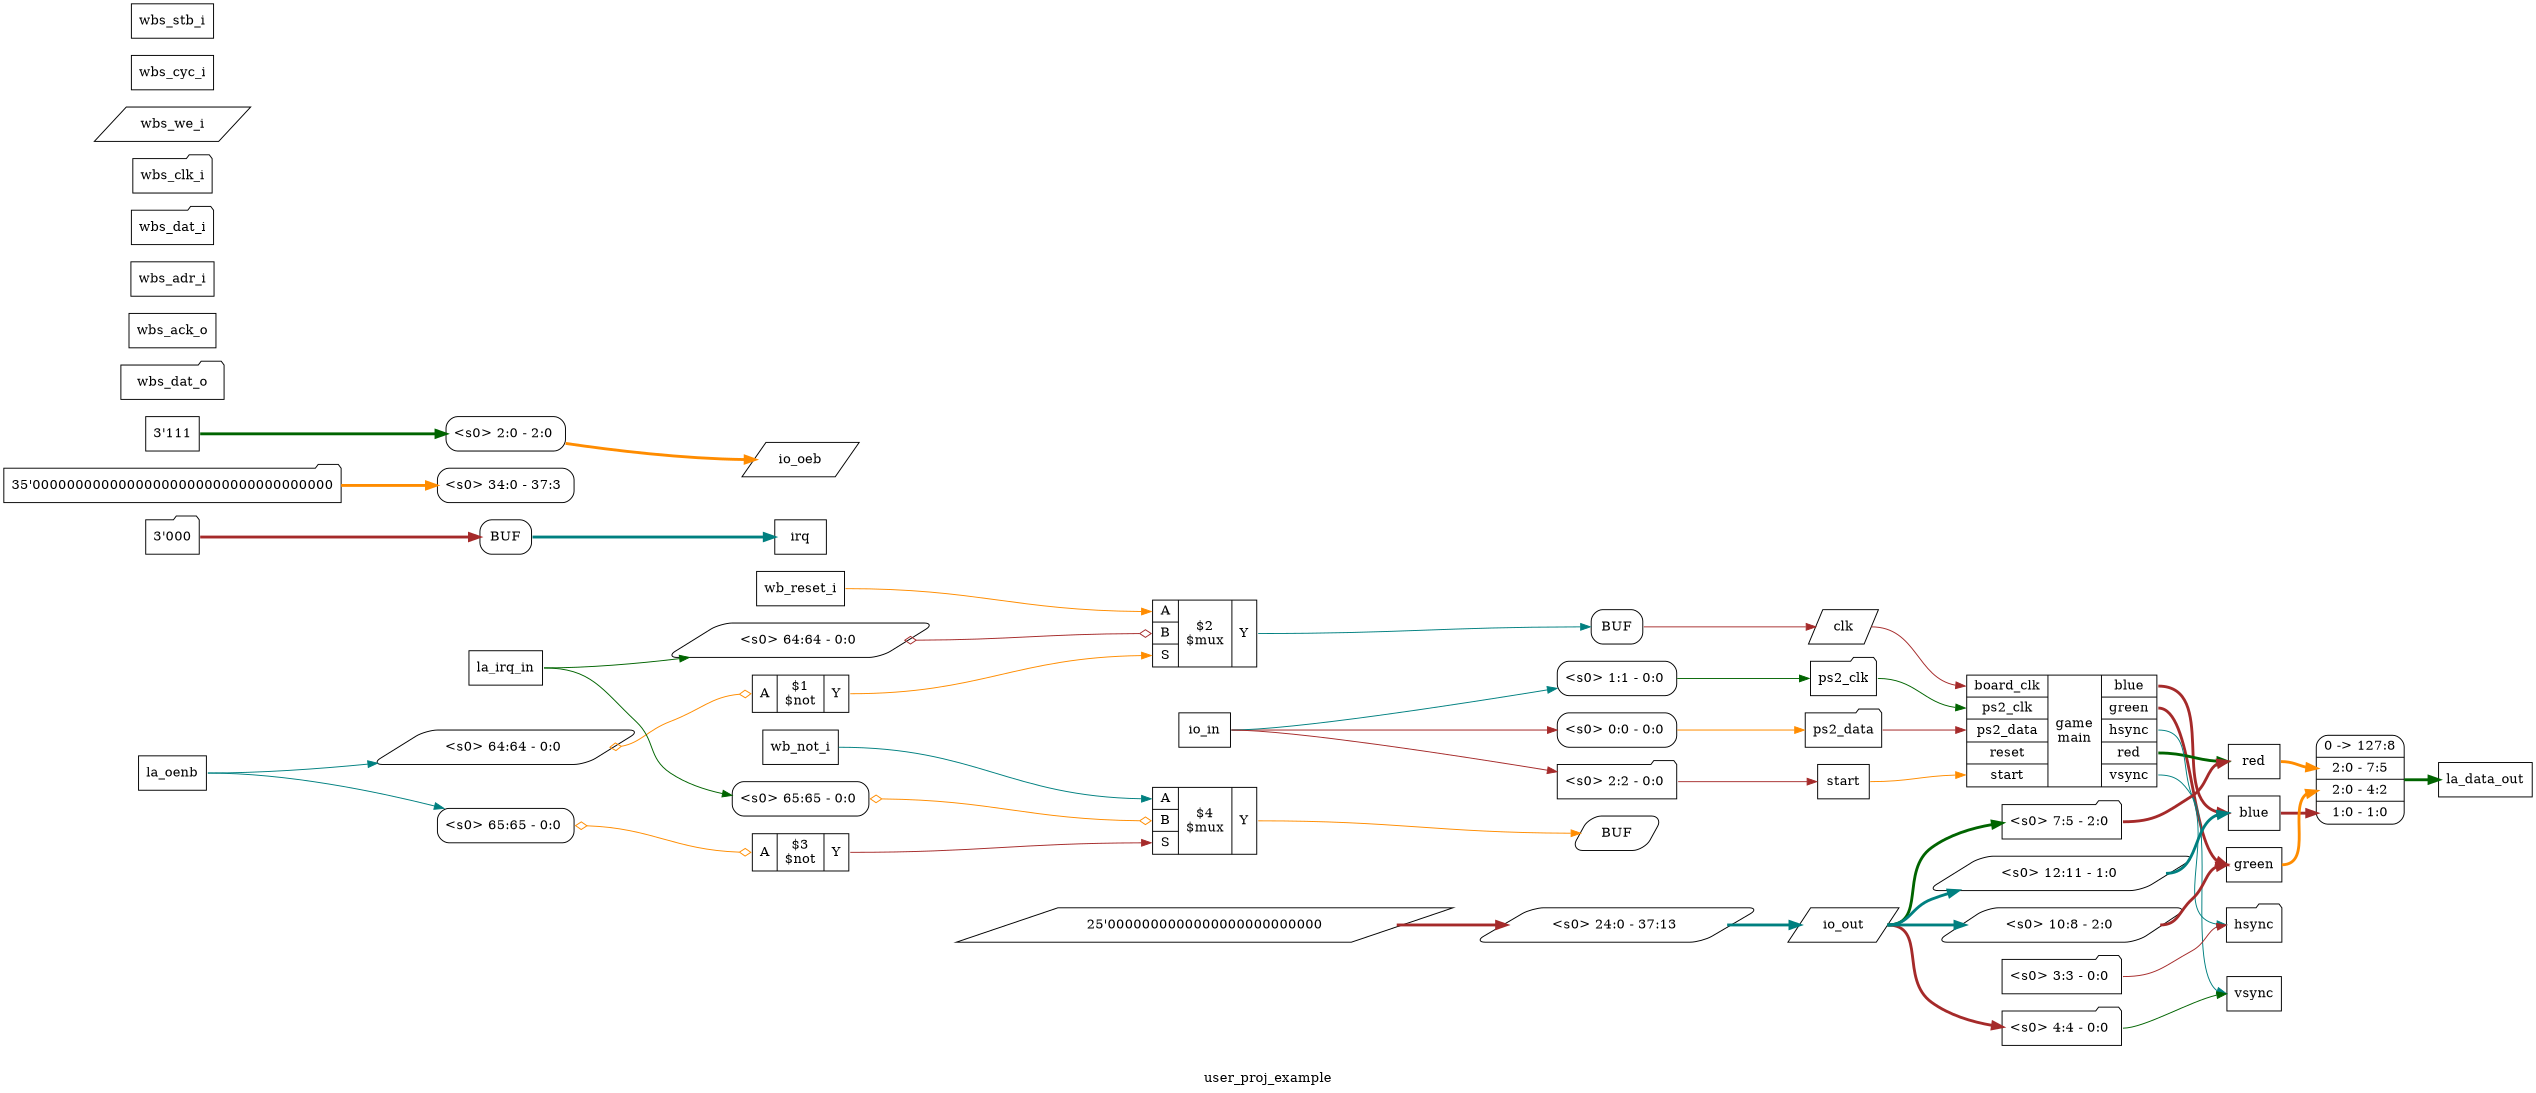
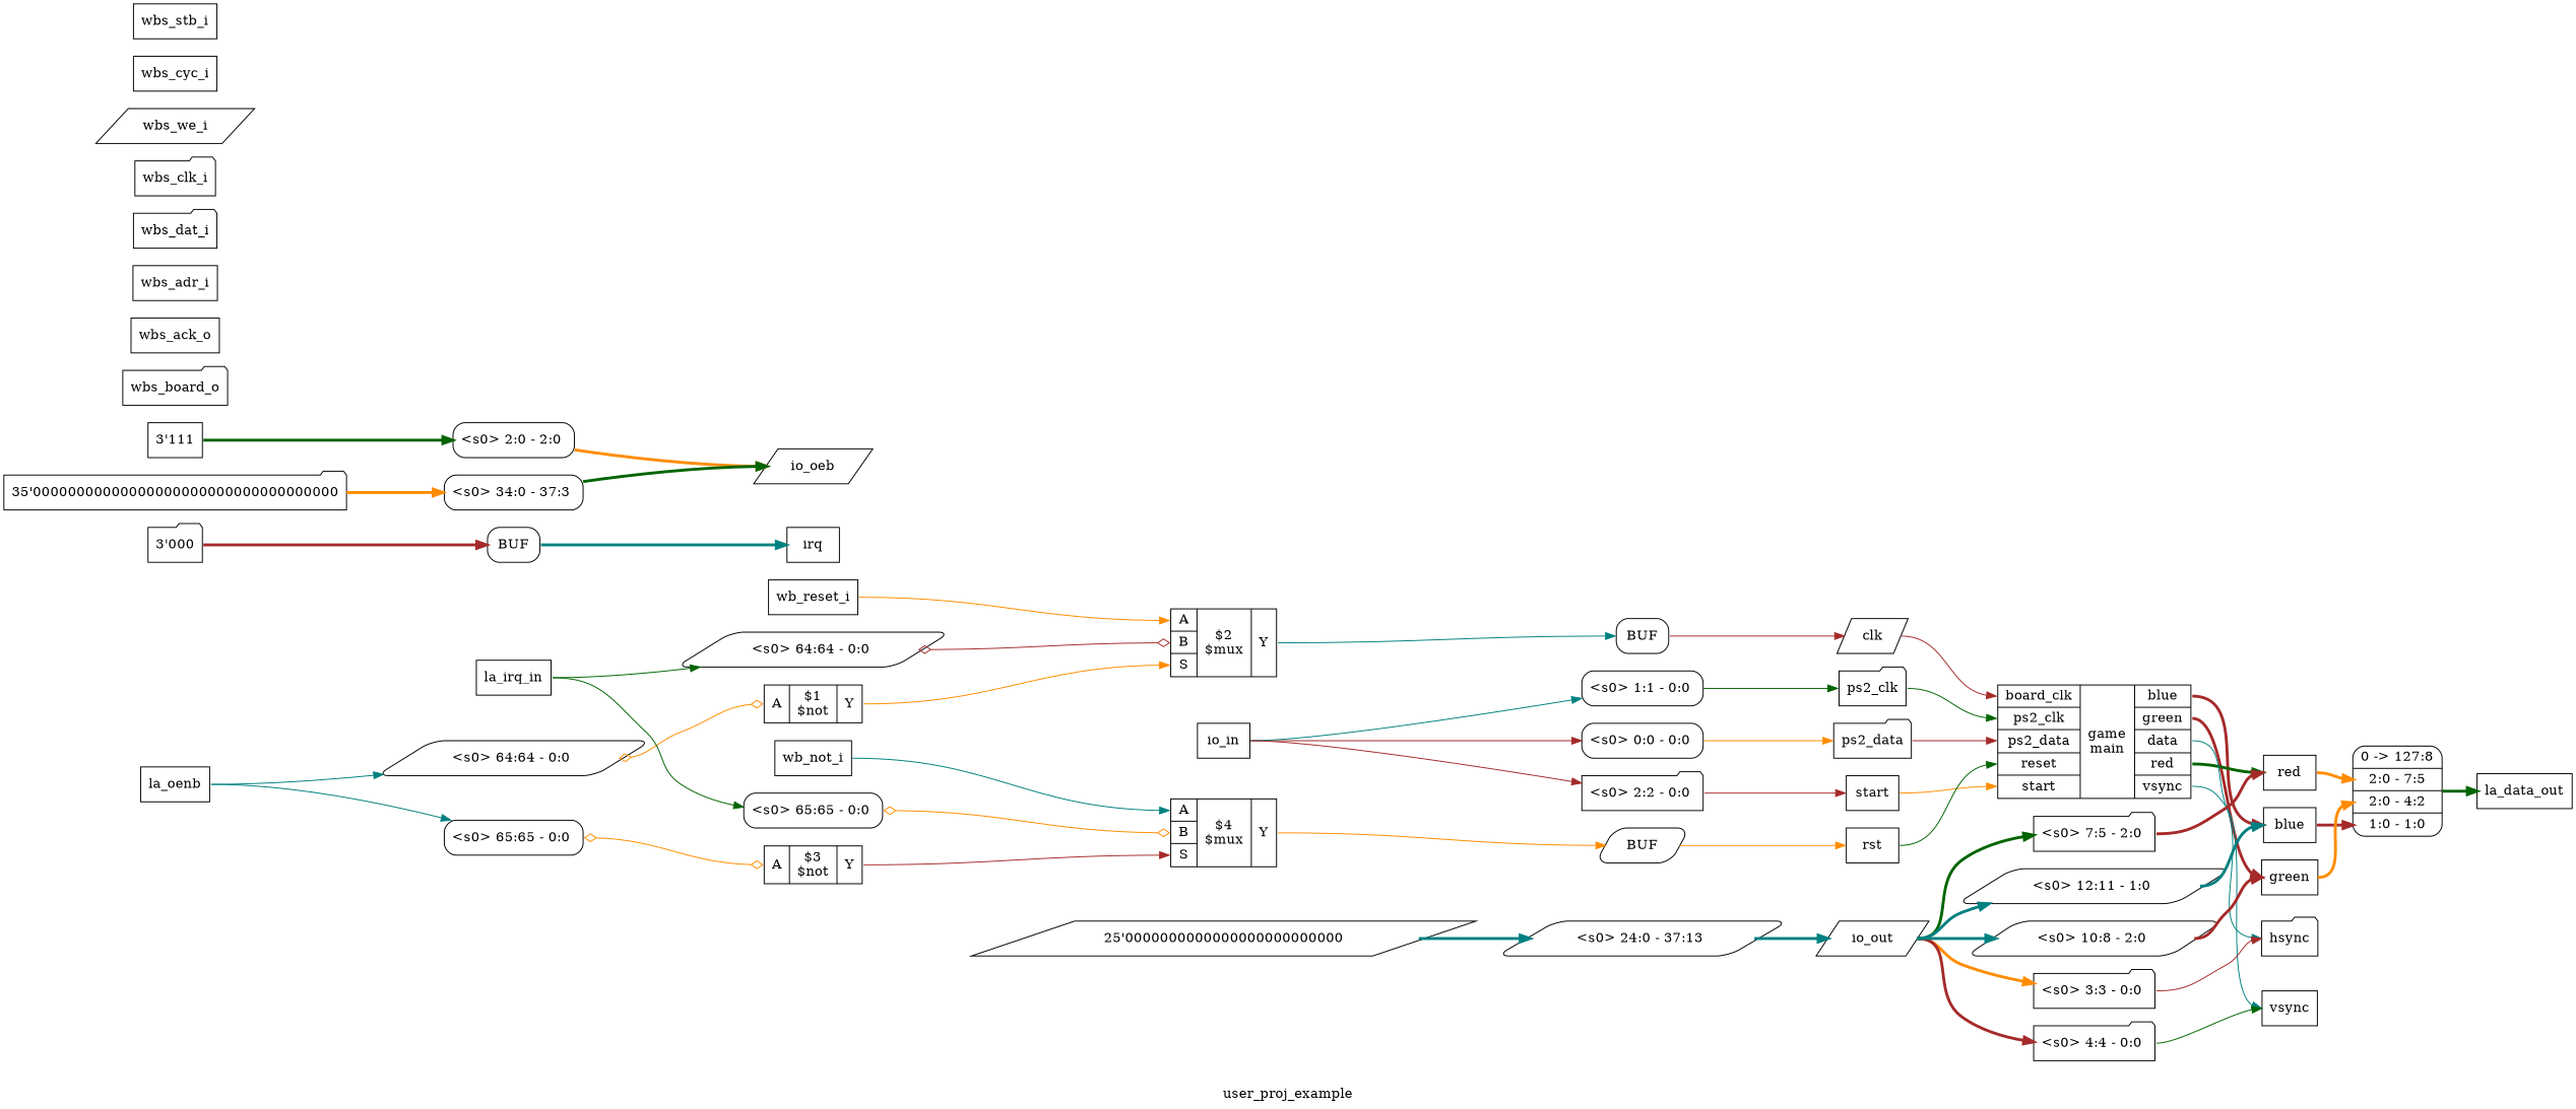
  digraph {
    label=user_proj_example
    rankdir=LR
    remincross=true
    node [shape=box]
    edge [color=brown headport=w tailport=e]
    n1 [color=black fontcolor=black label=blue]
    n2 [label="0 -&gt; 127:8 |<s2> 2:0 - 7:5 |<s1> 2:0 - 4:2 |<s0> 1:0 - 1:0 " shape=record style=rounded]
    n3 [color=black fontcolor=black label=la_data_out]
    n4 [color=black fontcolor=black label=green]
    n5 [color=black fontcolor=black label=red]
    n6 [color=black fontcolor=black label=vsync]
    n7 [color=black fontcolor=black label=hsync shape=folder]
    n8 [color=black fontcolor=black label=start]
-   n9 [label="{{<p32> board_clk|<p11> ps2_clk|<p12> ps2_data|<p33> reset|<p10> start}|game\nmain|{<p5> blue|<p6> green|<p9> hsync|<p7> red|<p8> vsync}}" shape=record]
+   n9 [label="{{<p32> board_clk|<p11> ps2_clk|<p12> ps2_data|<p33> reset|<p10> start}|game\nmain|{<p5> blue|<p6> green|<p9> data|<p7> red|<p8> vsync}}" shape=record]
    n10 [color=black fontcolor=black label=ps2_clk shape=folder]
    n11 [color=black fontcolor=black label=ps2_data shape=folder]
+   n12 [color=black fontcolor=black label=rst]
    n13 [color=black fontcolor=black label=clk shape=parallelogram]
    n14 [color=black fontcolor=black label=irq]
    n15 [color=black fontcolor=black label=io_oeb shape=parallelogram]
    n16 [color=black fontcolor=black label=io_out shape=parallelogram]
    n17 [label="<s0> 3:3 - 0:0 " shape=folder style=rounded]
    n18 [label="<s0> 4:4 - 0:0 " shape=folder style=rounded]
    n19 [label="<s0> 7:5 - 2:0 " shape=folder style=rounded]
    n20 [label="<s0> 10:8 - 2:0 " shape=parallelogram style=rounded]
    n21 [label="<s0> 12:11 - 1:0 " shape=parallelogram style=rounded]
    n22 [color=black fontcolor=black label=io_in]
    n23 [label="<s0> 0:0 - 0:0 " style=rounded]
    n24 [label="<s0> 1:1 - 0:0 " style=rounded]
    n25 [label="<s0> 2:2 - 0:0 " shape=folder style=rounded]
    n26 [color=black fontcolor=black label=la_oenb]
    n27 [label="<s0> 65:65 - 0:0 " style=rounded]
    n28 [label="<s0> 64:64 - 0:0 " shape=parallelogram style=rounded]
    n29 [label="{{<p35> A}|$3\n$not|{<p38> Y}}" shape=record]
    n30 [label="{{<p35> A}|$1\n$not|{<p38> Y}}" shape=record]
    n31 [color=black fontcolor=black label=la_irq_in]
    n32 [label="<s0> 65:65 - 0:0 " style=rounded]
    n33 [label="<s0> 64:64 - 0:0 " shape=parallelogram style=rounded]
    n34 [label="{{<p35> A|<p36> B|<p37> S}|$4\n$mux|{<p38> Y}}" shape=record]
    n35 [label="{{<p35> A|<p36> B|<p37> S}|$2\n$mux|{<p38> Y}}" shape=record]
-   n36 [color=black fontcolor=black label=wbs_dat_o shape=folder]
+   n36 [color=black fontcolor=black label=wbs_board_o shape=folder]
    n37 [color=black fontcolor=black label=wbs_ack_o]
    n38 [color=black fontcolor=black label=wbs_adr_i]
    n39 [color=black fontcolor=black label=wbs_dat_i shape=folder]
    n40 [color=black fontcolor=black label=wbs_clk_i shape=folder]
    n41 [color=black fontcolor=black label=wbs_we_i shape=parallelogram]
    n42 [color=black fontcolor=black label=wbs_cyc_i]
    n43 [color=black fontcolor=black label=wbs_stb_i]
    n44 [color=black fontcolor=black label=wb_not_i]
    n45 [label=BUF shape=parallelogram style=rounded]
    n46 [color=black fontcolor=black label=wb_reset_i]
    n47 [label=BUF style=rounded]
    n48 [label="25'0000000000000000000000000" shape=parallelogram]
    n49 [label="<s0> 24:0 - 37:13 " shape=parallelogram style=rounded]
    n50 [label="3'111"]
    n51 [label="<s0> 2:0 - 2:0 " style=rounded]
    n52 [label="35'00000000000000000000000000000000000" shape=folder]
    n53 [label="<s0> 34:0 - 37:3 " style=rounded]
    n54 [label="3'000" shape=folder]
    n55 [label=BUF style=rounded]
    n1 -> n2 [headport="s0:w" style="setlinewidth(3)"]
    n2 -> n3 [color=darkgreen style="setlinewidth(3)"]
    n4 -> n2 [color=darkorange headport="s1:w" style="setlinewidth(3)"]
    n5 -> n2 [color=darkorange headport="s2:w" style="setlinewidth(3)"]
    n8 -> n9 [color=darkorange headport="p10:w"]
    n9 -> n1 [style="setlinewidth(3)" tailport="p5:e"]
    n9 -> n4 [style="setlinewidth(3)" tailport="p6:e"]
    n9 -> n5 [color=darkgreen style="setlinewidth(3)" tailport="p7:e"]
    n9 -> n6 [color=teal tailport="p8:e"]
    n9 -> n7 [color=teal tailport="p9:e"]
    n10 -> n9 [color=darkgreen headport="p11:w"]
    n11 -> n9 [headport="p12:w"]
+   n12 -> n9 [color=darkgreen headport="p33:w"]
    n13 -> n9 [headport="p32:w"]
+   n16 -> n17 [color=darkorange headport="s0:w" style="setlinewidth(3)"]
    n16 -> n18 [headport="s0:w" style="setlinewidth(3)"]
    n16 -> n19 [color=darkgreen headport="s0:w" style="setlinewidth(3)"]
    n16 -> n20 [color=teal headport="s0:w" style="setlinewidth(3)"]
    n16 -> n21 [color=teal headport="s0:w" style="setlinewidth(3)"]
    n17 -> n7
    n18 -> n6 [color=darkgreen]
    n19 -> n5 [style="setlinewidth(3)"]
    n20 -> n4 [style="setlinewidth(3)"]
    n21 -> n1 [color=teal style="setlinewidth(3)"]
    n22 -> n23 [headport="s0:w"]
    n22 -> n24 [color=teal headport="s0:w"]
    n22 -> n25 [headport="s0:w"]
    n23 -> n11 [color=darkorange]
    n24 -> n10 [color=darkgreen]
    n25 -> n8
    n26 -> n27 [color=teal headport="s0:w"]
    n26 -> n28 [color=teal headport="s0:w"]
    n27 -> n29 [arrowhead=odiamond arrowtail=odiamond color=darkorange dir=both headport="p35:w"]
    n28 -> n30 [arrowhead=odiamond arrowtail=odiamond color=darkorange dir=both headport="p35:w"]
    n29 -> n34 [headport="p37:w" tailport="p38:e"]
    n30 -> n35 [color=darkorange headport="p37:w" tailport="p38:e"]
    n31 -> n32 [color=darkgreen headport="s0:w"]
    n31 -> n33 [color=darkgreen headport="s0:w"]
    n32 -> n34 [arrowhead=odiamond arrowtail=odiamond color=darkorange dir=both headport="p36:w"]
    n33 -> n35 [arrowhead=odiamond arrowtail=odiamond dir=both headport="p36:w"]
    n34 -> n45 [color=darkorange headport="w:w" tailport="p38:e"]
    n35 -> n47 [color=teal headport="w:w" tailport="p38:e"]
    n44 -> n34 [color=teal headport="p35:w"]
+   n45 -> n12 [color=darkorange tailport="e:e"]
    n46 -> n35 [color=darkorange headport="p35:w"]
    n47 -> n13 [tailport="e:e"]
-   n48 -> n49 [style="setlinewidth(3)"]
+   n48 -> n49 [color=teal style="setlinewidth(3)"]
    n49 -> n16 [color=teal style="setlinewidth(3)" tailport="s0:e"]
    n50 -> n51 [color=darkgreen style="setlinewidth(3)"]
    n51 -> n15 [color=darkorange style="setlinewidth(3)" tailport="s0:e"]
    n52 -> n53 [color=darkorange style="setlinewidth(3)"]
+   n53 -> n15 [color=darkgreen style="setlinewidth(3)" tailport="s0:e"]
    n54 -> n55 [headport="w:w" style="setlinewidth(3)"]
    n55 -> n14 [color=teal style="setlinewidth(3)" tailport="e:e"]
  }
